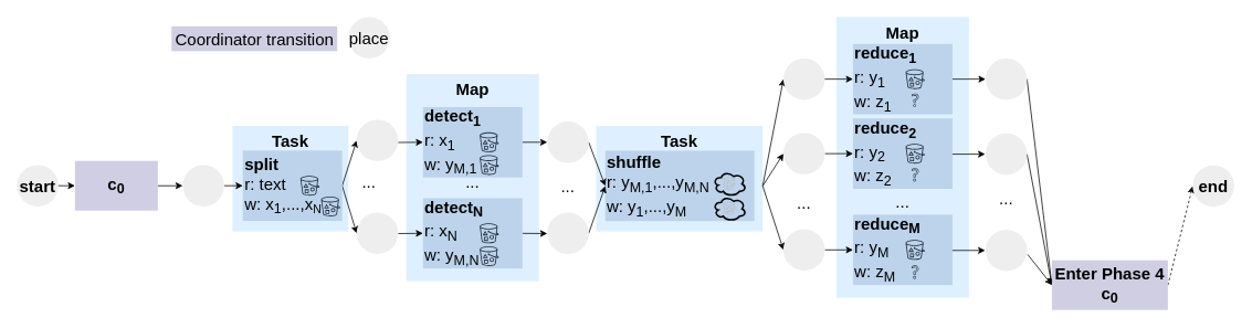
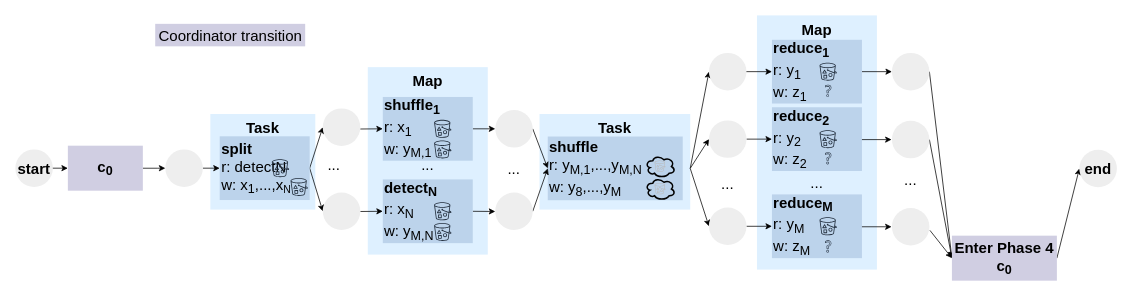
  <mxCell id="0" />
  <mxCell id="1" parent="0" />
  <mxCell id="2" value="&lt;b&gt;Task&lt;/b&gt;" style="rounded=0;whiteSpace=wrap;html=1;fontSize=20;align=center;verticalAlign=top;fillColor=#DEF0FF;strokeColor=none;" parent="1" vertex="1"><mxGeometry x="719" y="151.49" width="201" height="127.51" as="geometry" /></mxCell>
  <mxCell id="3" value="&lt;b&gt;Task&lt;/b&gt;" style="rounded=0;whiteSpace=wrap;html=1;fontSize=20;align=center;verticalAlign=top;fillColor=#DEF0FF;strokeColor=none;" parent="1" vertex="1"><mxGeometry x="280" y="151.49" width="140" height="127.51" as="geometry" /></mxCell>
  <mxCell id="4" value="&lt;b&gt;Map&lt;/b&gt;" style="rounded=0;whiteSpace=wrap;html=1;fontSize=20;align=center;verticalAlign=top;fillColor=#DEF0FF;strokeColor=none;" parent="1" vertex="1"><mxGeometry x="490" y="89" width="160" height="250" as="geometry" /></mxCell>
  <mxCell id="5" style="edgeStyle=orthogonalEdgeStyle;rounded=0;orthogonalLoop=1;jettySize=auto;html=1;entryX=0;entryY=0.5;entryDx=0;entryDy=0;fontSize=20;" parent="1" target="7" edge="1"><mxGeometry relative="1" as="geometry"><mxPoint x="60" y="223.75" as="sourcePoint" /></mxGeometry></mxCell>
  <mxCell id="6" style="edgeStyle=orthogonalEdgeStyle;rounded=0;orthogonalLoop=1;jettySize=auto;html=1;entryX=0;entryY=0.5;entryDx=0;entryDy=0;fontSize=20;" parent="1" source="7" edge="1"><mxGeometry relative="1" as="geometry"><mxPoint x="220" y="223.75" as="targetPoint" /></mxGeometry></mxCell>
  <mxCell id="7" value="c&lt;sub&gt;0&lt;/sub&gt;" style="rounded=0;whiteSpace=wrap;html=1;fontSize=20;fillColor=#d0cee2;strokeColor=none;fontStyle=1" parent="1" vertex="1"><mxGeometry x="90" y="193.75" width="100" height="60" as="geometry" /></mxCell>
  <mxCell id="8" style="edgeStyle=orthogonalEdgeStyle;rounded=0;orthogonalLoop=1;jettySize=auto;html=1;entryX=0;entryY=0.5;entryDx=0;entryDy=0;fontSize=20;" parent="1" edge="1"><mxGeometry relative="1" as="geometry"><mxPoint x="292.5" y="223.75" as="targetPoint" /><mxPoint x="270" y="223.75" as="sourcePoint" /></mxGeometry></mxCell>
  <mxCell id="9" style="edgeStyle=none;rounded=0;orthogonalLoop=1;jettySize=auto;html=1;exitX=1;exitY=0.5;exitDx=0;exitDy=0;entryX=0;entryY=0.5;entryDx=0;entryDy=0;fontSize=20;" parent="1" source="11" target="59" edge="1"><mxGeometry relative="1" as="geometry"><mxPoint x="410" y="171.5" as="targetPoint" /></mxGeometry></mxCell>
  <mxCell id="10" style="edgeStyle=none;rounded=0;orthogonalLoop=1;jettySize=auto;html=1;exitX=1;exitY=0.5;exitDx=0;exitDy=0;entryX=0;entryY=0.5;entryDx=0;entryDy=0;fontSize=20;" parent="1" source="11" target="62" edge="1"><mxGeometry relative="1" as="geometry"><mxPoint x="410" y="281.5" as="targetPoint" /></mxGeometry></mxCell>
- <mxCell id="11" value="&lt;b&gt;split&lt;br&gt;&lt;/b&gt;r: text&lt;br&gt;w: x&lt;sub&gt;1&lt;/sub&gt;,...,x&lt;span style=&quot;font-size: 16.667px&quot;&gt;&lt;sub&gt;N&lt;/sub&gt;&lt;/span&gt;" style="rounded=0;whiteSpace=wrap;html=1;fontSize=20;align=left;fillColor=#BCD3EB;strokeColor=none;" parent="1" vertex="1"><mxGeometry x="292.5" y="181.25" width="120" height="85" as="geometry" /></mxCell>
+ <mxCell id="11" value="&lt;b&gt;split&lt;br&gt;&lt;/b&gt;r: detectN&lt;br&gt;w: x&lt;sub&gt;1&lt;/sub&gt;,...,x&lt;span style=&quot;font-size: 16.667px&quot;&gt;&lt;sub&gt;N&lt;/sub&gt;&lt;/span&gt;" style="rounded=0;whiteSpace=wrap;html=1;fontSize=20;align=left;fillColor=#BCD3EB;strokeColor=none;" parent="1" vertex="1"><mxGeometry x="292.5" y="181.25" width="120" height="85" as="geometry" /></mxCell>
  <mxCell id="12" value="" style="sketch=0;outlineConnect=0;fontColor=#232F3E;gradientColor=none;strokeColor=#232F3E;fillColor=none;dashed=0;verticalLabelPosition=bottom;verticalAlign=top;align=center;html=1;fontSize=12;fontStyle=0;aspect=fixed;shape=mxgraph.aws4.resourceIcon;resIcon=mxgraph.aws4.bucket_with_objects;" parent="1" vertex="1"><mxGeometry x="358.54" y="208.75" width="30" height="30" as="geometry" /></mxCell>
  <mxCell id="13" value="" style="sketch=0;outlineConnect=0;fontColor=#232F3E;gradientColor=none;strokeColor=#232F3E;fillColor=none;dashed=0;verticalLabelPosition=bottom;verticalAlign=top;align=center;html=1;fontSize=12;fontStyle=0;aspect=fixed;shape=mxgraph.aws4.resourceIcon;resIcon=mxgraph.aws4.bucket_with_objects;" parent="1" vertex="1"><mxGeometry x="383.5" y="233.75" width="30" height="30" as="geometry" /></mxCell>
  <mxCell id="14" value="..." style="text;html=1;strokeColor=none;fillColor=none;align=center;verticalAlign=middle;whiteSpace=wrap;rounded=0;fontSize=20;" parent="1" vertex="1"><mxGeometry x="415" y="204" width="60" height="30" as="geometry" /></mxCell>
  <mxCell id="15" style="edgeStyle=orthogonalEdgeStyle;rounded=0;orthogonalLoop=1;jettySize=auto;html=1;exitX=1;exitY=0.5;exitDx=0;exitDy=0;entryX=0;entryY=0.5;entryDx=0;entryDy=0;" parent="1" source="16" target="64" edge="1"><mxGeometry relative="1" as="geometry" /></mxCell>
- <mxCell id="16" value="&lt;b&gt;detect&lt;sub&gt;1&lt;/sub&gt;&lt;br&gt;&lt;/b&gt;r: x&lt;sub&gt;1&lt;/sub&gt;&lt;br&gt;w: y&lt;sub&gt;M,1&lt;/sub&gt;" style="rounded=0;whiteSpace=wrap;html=1;fontSize=20;align=left;fillColor=#BCD3EB;strokeColor=none;" parent="1" vertex="1"><mxGeometry x="510" y="128.75" width="120" height="85" as="geometry" /></mxCell>
+ <mxCell id="16" value="&lt;b&gt;shuffle&lt;sub&gt;1&lt;/sub&gt;&lt;br&gt;&lt;/b&gt;r: x&lt;sub&gt;1&lt;/sub&gt;&lt;br&gt;w: y&lt;sub&gt;M,1&lt;/sub&gt;" style="rounded=0;whiteSpace=wrap;html=1;fontSize=20;align=left;fillColor=#BCD3EB;strokeColor=none;" parent="1" vertex="1"><mxGeometry x="510" y="128.75" width="120" height="85" as="geometry" /></mxCell>
  <mxCell id="17" value="" style="sketch=0;outlineConnect=0;fontColor=#232F3E;gradientColor=none;strokeColor=#232F3E;fillColor=none;dashed=0;verticalLabelPosition=bottom;verticalAlign=top;align=center;html=1;fontSize=12;fontStyle=0;aspect=fixed;shape=mxgraph.aws4.resourceIcon;resIcon=mxgraph.aws4.bucket_with_objects;" parent="1" vertex="1"><mxGeometry x="575" y="156.25" width="30" height="30" as="geometry" /></mxCell>
  <mxCell id="18" style="edgeStyle=none;rounded=0;orthogonalLoop=1;jettySize=auto;html=1;exitX=1;exitY=0.5;exitDx=0;exitDy=0;entryX=0;entryY=0.5;entryDx=0;entryDy=0;fontSize=20;" parent="1" edge="1"><mxGeometry relative="1" as="geometry"><mxPoint x="480" y="171.5" as="sourcePoint" /><mxPoint x="510" y="171.25" as="targetPoint" /></mxGeometry></mxCell>
  <mxCell id="19" style="edgeStyle=none;rounded=0;orthogonalLoop=1;jettySize=auto;html=1;exitX=1;exitY=0.5;exitDx=0;exitDy=0;entryX=0;entryY=0.5;entryDx=0;entryDy=0;fontSize=20;" parent="1" edge="1"><mxGeometry relative="1" as="geometry"><mxPoint x="630" y="281.25" as="sourcePoint" /><mxPoint x="660" y="281.5" as="targetPoint" /></mxGeometry></mxCell>
  <mxCell id="20" style="edgeStyle=none;rounded=0;orthogonalLoop=1;jettySize=auto;html=1;exitX=1;exitY=0.5;exitDx=0;exitDy=0;entryX=0;entryY=0.5;entryDx=0;entryDy=0;fontSize=20;" parent="1" target="21" edge="1"><mxGeometry relative="1" as="geometry"><mxPoint x="480" y="281.5" as="sourcePoint" /></mxGeometry></mxCell>
  <mxCell id="21" value="&lt;b&gt;detect&lt;sub&gt;N&lt;/sub&gt;&lt;br&gt;&lt;/b&gt;r: x&lt;sub&gt;N&lt;/sub&gt;&lt;br&gt;w: y&lt;sub&gt;M,N&lt;/sub&gt;" style="rounded=0;whiteSpace=wrap;html=1;fontSize=20;align=left;fillColor=#BCD3EB;strokeColor=none;" parent="1" vertex="1"><mxGeometry x="510" y="238.75" width="120" height="85" as="geometry" /></mxCell>
  <mxCell id="22" value="" style="sketch=0;outlineConnect=0;fontColor=#232F3E;gradientColor=none;strokeColor=#232F3E;fillColor=none;dashed=0;verticalLabelPosition=bottom;verticalAlign=top;align=center;html=1;fontSize=12;fontStyle=0;aspect=fixed;shape=mxgraph.aws4.resourceIcon;resIcon=mxgraph.aws4.bucket_with_objects;" parent="1" vertex="1"><mxGeometry x="575" y="266.25" width="30" height="30" as="geometry" /></mxCell>
- <mxCell id="23" value="&lt;b&gt;shuffle&lt;br&gt;&lt;/b&gt;r: y&lt;sub&gt;M,1&lt;/sub&gt;,...,y&lt;sub&gt;M,N&lt;/sub&gt;&lt;br&gt;w: y&lt;sub&gt;1&lt;/sub&gt;,...,y&lt;sub&gt;M&lt;/sub&gt;" style="rounded=0;whiteSpace=wrap;html=1;fontSize=20;align=left;fillColor=#BCD3EB;strokeColor=none;" parent="1" vertex="1"><mxGeometry x="730" y="181.5" width="180" height="85" as="geometry" /></mxCell>
+ <mxCell id="23" value="&lt;b&gt;shuffle&lt;br&gt;&lt;/b&gt;r: y&lt;sub&gt;M,1&lt;/sub&gt;,...,y&lt;sub&gt;M,N&lt;/sub&gt;&lt;br&gt;w: y&lt;sub&gt;8&lt;/sub&gt;,...,y&lt;sub&gt;M&lt;/sub&gt;" style="rounded=0;whiteSpace=wrap;html=1;fontSize=20;align=left;fillColor=#BCD3EB;strokeColor=none;" parent="1" vertex="1"><mxGeometry x="730" y="181.5" width="180" height="85" as="geometry" /></mxCell>
  <mxCell id="24" value="" style="sketch=0;outlineConnect=0;fontColor=#232F3E;gradientColor=none;strokeColor=#232F3E;fillColor=none;dashed=0;verticalLabelPosition=bottom;verticalAlign=top;align=center;html=1;fontSize=12;fontStyle=0;aspect=fixed;shape=mxgraph.aws4.resourceIcon;resIcon=mxgraph.aws4.bucket_with_objects;" parent="1" vertex="1"><mxGeometry x="575" y="183.75" width="30" height="30" as="geometry" /></mxCell>
  <mxCell id="25" value="" style="sketch=0;outlineConnect=0;fontColor=#232F3E;gradientColor=none;strokeColor=#232F3E;fillColor=none;dashed=0;verticalLabelPosition=bottom;verticalAlign=top;align=center;html=1;fontSize=12;fontStyle=0;aspect=fixed;shape=mxgraph.aws4.resourceIcon;resIcon=mxgraph.aws4.bucket_with_objects;" parent="1" vertex="1"><mxGeometry x="575" y="293.75" width="30" height="30" as="geometry" /></mxCell>
  <mxCell id="26" style="edgeStyle=none;rounded=0;orthogonalLoop=1;jettySize=auto;html=1;exitX=1;exitY=0.5;exitDx=0;exitDy=0;entryX=0;entryY=0.5;entryDx=0;entryDy=0;fontSize=20;" parent="1" target="68" edge="1"><mxGeometry relative="1" as="geometry"><mxPoint x="920" y="224" as="sourcePoint" /><mxPoint x="941" y="93.75" as="targetPoint" /></mxGeometry></mxCell>
  <mxCell id="27" style="edgeStyle=none;rounded=0;orthogonalLoop=1;jettySize=auto;html=1;entryX=0;entryY=0.5;entryDx=0;entryDy=0;fontSize=20;exitX=1;exitY=0.5;exitDx=0;exitDy=0;" parent="1" target="69" edge="1"><mxGeometry relative="1" as="geometry"><mxPoint x="920" y="224" as="sourcePoint" /><mxPoint x="941" y="183.75" as="targetPoint" /></mxGeometry></mxCell>
  <mxCell id="28" style="edgeStyle=none;rounded=0;orthogonalLoop=1;jettySize=auto;html=1;exitX=1;exitY=0.5;exitDx=0;exitDy=0;entryX=0;entryY=0.5;entryDx=0;entryDy=0;fontSize=20;" parent="1" target="70" edge="1"><mxGeometry relative="1" as="geometry"><mxPoint x="920" y="224" as="sourcePoint" /><mxPoint x="941" y="336.25" as="targetPoint" /></mxGeometry></mxCell>
  <mxCell id="29" value="..." style="text;html=1;strokeColor=none;fillColor=none;align=center;verticalAlign=middle;whiteSpace=wrap;rounded=0;fontSize=20;" parent="1" vertex="1"><mxGeometry x="940" y="229" width="60" height="30" as="geometry" /></mxCell>
  <mxCell id="30" value="&lt;b&gt;Map&lt;/b&gt;" style="rounded=0;whiteSpace=wrap;html=1;fontSize=20;align=center;verticalAlign=top;strokeColor=none;fillColor=#DEF0FF;" parent="1" vertex="1"><mxGeometry x="1009" y="20" width="160" height="339" as="geometry" /></mxCell>
  <mxCell id="31" style="edgeStyle=none;rounded=0;orthogonalLoop=1;jettySize=auto;html=1;entryX=0;entryY=0.5;entryDx=0;entryDy=0;fontSize=20;" parent="1" target="33" edge="1"><mxGeometry relative="1" as="geometry"><mxPoint x="989" y="95" as="sourcePoint" /></mxGeometry></mxCell>
  <mxCell id="32" style="edgeStyle=none;rounded=0;orthogonalLoop=1;jettySize=auto;html=1;exitX=1;exitY=0.5;exitDx=0;exitDy=0;entryX=0;entryY=0.5;entryDx=0;entryDy=0;" parent="1" source="33" target="71" edge="1"><mxGeometry relative="1" as="geometry" /></mxCell>
  <mxCell id="33" value="&lt;b&gt;reduce&lt;sub&gt;1&lt;/sub&gt;&lt;br&gt;&lt;/b&gt;r: y&lt;sub&gt;1&lt;/sub&gt;&lt;br&gt;w: z&lt;sub&gt;1&lt;/sub&gt;" style="rounded=0;whiteSpace=wrap;html=1;fontSize=20;align=left;fillColor=#BCD3EB;strokeColor=none;" parent="1" vertex="1"><mxGeometry x="1029" y="52.5" width="120" height="85" as="geometry" /></mxCell>
  <mxCell id="34" value="" style="sketch=0;outlineConnect=0;fontColor=#232F3E;gradientColor=none;strokeColor=#232F3E;fillColor=none;dashed=0;verticalLabelPosition=bottom;verticalAlign=top;align=center;html=1;fontSize=12;fontStyle=0;aspect=fixed;shape=mxgraph.aws4.resourceIcon;resIcon=mxgraph.aws4.bucket_with_objects;" parent="1" vertex="1"><mxGeometry x="1089" y="80" width="30" height="30" as="geometry" /></mxCell>
  <mxCell id="35" style="edgeStyle=none;rounded=0;orthogonalLoop=1;jettySize=auto;html=1;entryX=0;entryY=0.5;entryDx=0;entryDy=0;fontSize=20;" parent="1" source="69" target="37" edge="1"><mxGeometry relative="1" as="geometry"><mxPoint x="999" y="185" as="sourcePoint" /></mxGeometry></mxCell>
  <mxCell id="36" style="edgeStyle=none;rounded=0;orthogonalLoop=1;jettySize=auto;html=1;exitX=1;exitY=0.5;exitDx=0;exitDy=0;entryX=0;entryY=0.5;entryDx=0;entryDy=0;" parent="1" edge="1"><mxGeometry relative="1" as="geometry"><mxPoint x="1139" y="185.63" as="sourcePoint" /><mxPoint x="1188.5" y="185.63" as="targetPoint" /></mxGeometry></mxCell>
  <mxCell id="37" value="&lt;b&gt;reduce&lt;sub&gt;2&lt;/sub&gt;&lt;br&gt;&lt;/b&gt;r: y&lt;sub&gt;2&lt;/sub&gt;&lt;br&gt;w: z&lt;sub&gt;2&lt;/sub&gt;" style="rounded=0;whiteSpace=wrap;html=1;fontSize=20;align=left;fillColor=#BCD3EB;strokeColor=none;" parent="1" vertex="1"><mxGeometry x="1029" y="142.5" width="120" height="85" as="geometry" /></mxCell>
  <mxCell id="38" value="" style="sketch=0;outlineConnect=0;fontColor=#232F3E;gradientColor=none;strokeColor=#232F3E;fillColor=none;dashed=0;verticalLabelPosition=bottom;verticalAlign=top;align=center;html=1;fontSize=12;fontStyle=0;aspect=fixed;shape=mxgraph.aws4.resourceIcon;resIcon=mxgraph.aws4.bucket_with_objects;" parent="1" vertex="1"><mxGeometry x="1089" y="170" width="30" height="30" as="geometry" /></mxCell>
  <mxCell id="39" style="edgeStyle=none;rounded=0;orthogonalLoop=1;jettySize=auto;html=1;entryX=0;entryY=0.5;entryDx=0;entryDy=0;fontSize=20;" parent="1" source="70" target="41" edge="1"><mxGeometry relative="1" as="geometry"><mxPoint x="999" y="301" as="sourcePoint" /></mxGeometry></mxCell>
  <mxCell id="40" style="edgeStyle=none;rounded=0;orthogonalLoop=1;jettySize=auto;html=1;exitX=1;exitY=0.5;exitDx=0;exitDy=0;entryX=0;entryY=0.5;entryDx=0;entryDy=0;" parent="1" edge="1"><mxGeometry relative="1" as="geometry"><mxPoint x="1139" y="301.88" as="sourcePoint" /><mxPoint x="1188.5" y="301.88" as="targetPoint" /></mxGeometry></mxCell>
  <mxCell id="41" value="&lt;b&gt;reduce&lt;sub&gt;M&lt;/sub&gt;&lt;br&gt;&lt;/b&gt;r: y&lt;sub&gt;M&lt;/sub&gt;&lt;br&gt;w: z&lt;sub&gt;M&lt;/sub&gt;" style="rounded=0;whiteSpace=wrap;html=1;fontSize=20;align=left;fillColor=#BCD3EB;strokeColor=none;" parent="1" vertex="1"><mxGeometry x="1029" y="258.75" width="120" height="85" as="geometry" /></mxCell>
  <mxCell id="42" value="" style="sketch=0;outlineConnect=0;fontColor=#232F3E;gradientColor=none;strokeColor=#232F3E;fillColor=none;dashed=0;verticalLabelPosition=bottom;verticalAlign=top;align=center;html=1;fontSize=12;fontStyle=0;aspect=fixed;shape=mxgraph.aws4.resourceIcon;resIcon=mxgraph.aws4.bucket_with_objects;" parent="1" vertex="1"><mxGeometry x="1089" y="286.25" width="30" height="30" as="geometry" /></mxCell>
  <mxCell id="43" value="..." style="text;html=1;strokeColor=none;fillColor=none;align=center;verticalAlign=middle;whiteSpace=wrap;rounded=0;fontSize=20;" parent="1" vertex="1"><mxGeometry x="540" y="203.75" width="60" height="30" as="geometry" /></mxCell>
  <mxCell id="44" value="..." style="text;html=1;strokeColor=none;fillColor=none;align=center;verticalAlign=middle;whiteSpace=wrap;rounded=0;fontSize=20;" parent="1" vertex="1"><mxGeometry x="1059" y="227.5" width="60" height="30" as="geometry" /></mxCell>
  <mxCell id="45" value="" style="sketch=0;outlineConnect=0;fontColor=#232F3E;gradientColor=none;fillColor=#232F3E;strokeColor=none;dashed=0;verticalLabelPosition=bottom;verticalAlign=top;align=center;html=1;fontSize=12;fontStyle=0;aspect=fixed;pointerEvents=1;shape=mxgraph.aws4.question;" parent="1" vertex="1"><mxGeometry x="1099.73" y="112.5" width="8.54" height="16.25" as="geometry" /></mxCell>
  <mxCell id="46" value="" style="sketch=0;outlineConnect=0;fontColor=#232F3E;gradientColor=none;fillColor=#232F3E;strokeColor=none;dashed=0;verticalLabelPosition=bottom;verticalAlign=top;align=center;html=1;fontSize=12;fontStyle=0;aspect=fixed;pointerEvents=1;shape=mxgraph.aws4.question;" parent="1" vertex="1"><mxGeometry x="1099.73" y="202.5" width="8.54" height="16.25" as="geometry" /></mxCell>
  <mxCell id="47" value="" style="sketch=0;outlineConnect=0;fontColor=#232F3E;gradientColor=none;fillColor=#232F3E;strokeColor=none;dashed=0;verticalLabelPosition=bottom;verticalAlign=top;align=center;html=1;fontSize=12;fontStyle=0;aspect=fixed;pointerEvents=1;shape=mxgraph.aws4.question;" parent="1" vertex="1"><mxGeometry x="1099.73" y="320" width="8.54" height="16.25" as="geometry" /></mxCell>
  <mxCell id="48" value="" style="group" parent="1" vertex="1" connectable="0"><mxGeometry x="860" y="206.5" width="40" height="30" as="geometry" /></mxCell>
  <mxCell id="49" value="" style="ellipse;shape=cloud;whiteSpace=wrap;html=1;strokeWidth=2;fillColor=none;" parent="48" vertex="1"><mxGeometry width="40" height="30" as="geometry" /></mxCell>
  <mxCell id="50" value="" style="sketch=0;outlineConnect=0;fontColor=#232F3E;gradientColor=none;fillColor=#BABABA;strokeColor=none;dashed=0;verticalLabelPosition=bottom;verticalAlign=top;align=center;html=1;fontSize=12;fontStyle=0;aspect=fixed;pointerEvents=1;shape=mxgraph.aws4.bucket_with_objects;" parent="48" vertex="1"><mxGeometry x="12.472" y="6.923" width="14.616" height="15.2" as="geometry" /></mxCell>
  <mxCell id="51" value="" style="group" parent="1" vertex="1" connectable="0"><mxGeometry x="860" y="236.5" width="40" height="30" as="geometry" /></mxCell>
  <mxCell id="52" value="" style="ellipse;shape=cloud;whiteSpace=wrap;html=1;strokeWidth=2;fillColor=none;" parent="51" vertex="1"><mxGeometry width="40" height="30" as="geometry" /></mxCell>
  <mxCell id="53" value="" style="sketch=0;outlineConnect=0;fontColor=#232F3E;gradientColor=none;fillColor=#BABABA;strokeColor=none;dashed=0;verticalLabelPosition=bottom;verticalAlign=top;align=center;html=1;fontSize=12;fontStyle=0;aspect=fixed;pointerEvents=1;shape=mxgraph.aws4.bucket_with_objects;" parent="51" vertex="1"><mxGeometry x="12.472" y="6.923" width="14.616" height="15.2" as="geometry" /></mxCell>
  <mxCell id="54" style="edgeStyle=none;rounded=0;orthogonalLoop=1;jettySize=auto;html=1;exitX=1;exitY=0.5;exitDx=0;exitDy=0;entryX=0;entryY=0.5;entryDx=0;entryDy=0;" parent="1" source="71" target="58" edge="1"><mxGeometry relative="1" as="geometry"><mxPoint x="1258.5" y="94.38" as="sourcePoint" /></mxGeometry></mxCell>
  <mxCell id="55" style="edgeStyle=none;rounded=0;orthogonalLoop=1;jettySize=auto;html=1;exitX=1;exitY=0.5;exitDx=0;exitDy=0;entryX=0;entryY=0.5;entryDx=0;entryDy=0;" parent="1" source="73" target="58" edge="1"><mxGeometry relative="1" as="geometry"><mxPoint x="1351.5" y="229.63" as="targetPoint" /><mxPoint x="1258.5" y="185.63" as="sourcePoint" /></mxGeometry></mxCell>
  <mxCell id="56" style="edgeStyle=none;rounded=0;orthogonalLoop=1;jettySize=auto;html=1;exitX=1.013;exitY=0.595;exitDx=0;exitDy=0;entryX=0;entryY=0.5;entryDx=0;entryDy=0;exitPerimeter=0;" parent="1" source="74" target="58" edge="1"><mxGeometry relative="1" as="geometry"><mxPoint x="1258.5" y="301.88" as="sourcePoint" /></mxGeometry></mxCell>
- <mxCell id="57" style="edgeStyle=none;rounded=0;orthogonalLoop=1;jettySize=auto;html=1;exitX=1;exitY=0.5;exitDx=0;exitDy=0;entryX=0;entryY=0.5;entryDx=0;entryDy=0;dashed=1;" parent="1" source="58" target="72" edge="1"><mxGeometry relative="1" as="geometry"><mxPoint x="1449" y="223.75" as="targetPoint" /></mxGeometry></mxCell>
+ <mxCell id="57" style="edgeStyle=none;rounded=0;orthogonalLoop=1;jettySize=auto;html=1;exitX=1;exitY=0.5;exitDx=0;exitDy=0;entryX=0;entryY=0.5;entryDx=0;entryDy=0;" parent="1" source="58" target="72" edge="1"><mxGeometry relative="1" as="geometry"><mxPoint x="1449" y="223.75" as="targetPoint" /></mxGeometry></mxCell>
  <mxCell id="58" value="Enter Phase 4 c&lt;sub&gt;0&lt;/sub&gt;" style="rounded=0;whiteSpace=wrap;html=1;fontSize=20;fillColor=#d0cee2;strokeColor=none;fontStyle=1" parent="1" vertex="1"><mxGeometry x="1269" y="313.75" width="140" height="60" as="geometry" /></mxCell>
  <mxCell id="59" value="" style="ellipse;whiteSpace=wrap;html=1;aspect=fixed;fontSize=20;fontStyle=1;fillColor=#eeeeee;strokeColor=none;" parent="1" vertex="1"><mxGeometry x="430" y="144" width="50" height="50" as="geometry" /></mxCell>
  <mxCell id="60" value="start" style="ellipse;whiteSpace=wrap;html=1;aspect=fixed;fontSize=20;fontStyle=1;fillColor=#eeeeee;strokeColor=none;" parent="1" vertex="1"><mxGeometry x="20" y="198.75" width="50" height="50" as="geometry" /></mxCell>
  <mxCell id="61" value="" style="ellipse;whiteSpace=wrap;html=1;aspect=fixed;fontSize=20;fontStyle=1;fillColor=#eeeeee;strokeColor=none;" parent="1" vertex="1"><mxGeometry x="220" y="198.75" width="50" height="50" as="geometry" /></mxCell>
  <mxCell id="62" value="" style="ellipse;whiteSpace=wrap;html=1;aspect=fixed;fontSize=20;fontStyle=1;fillColor=#eeeeee;strokeColor=none;" parent="1" vertex="1"><mxGeometry x="430" y="256.25" width="50" height="50" as="geometry" /></mxCell>
  <mxCell id="63" style="rounded=0;orthogonalLoop=1;jettySize=auto;html=1;exitX=1;exitY=0.5;exitDx=0;exitDy=0;entryX=0;entryY=0.5;entryDx=0;entryDy=0;" parent="1" source="64" target="23" edge="1"><mxGeometry relative="1" as="geometry" /></mxCell>
  <mxCell id="64" value="" style="ellipse;whiteSpace=wrap;html=1;aspect=fixed;fontSize=20;fontStyle=1;fillColor=#eeeeee;strokeColor=none;" parent="1" vertex="1"><mxGeometry x="660" y="146.25" width="50" height="50" as="geometry" /></mxCell>
  <mxCell id="65" style="edgeStyle=none;rounded=0;orthogonalLoop=1;jettySize=auto;html=1;exitX=1;exitY=0.5;exitDx=0;exitDy=0;entryX=0;entryY=0.5;entryDx=0;entryDy=0;" parent="1" source="66" target="23" edge="1"><mxGeometry relative="1" as="geometry" /></mxCell>
  <mxCell id="66" value="" style="ellipse;whiteSpace=wrap;html=1;aspect=fixed;fontSize=20;fontStyle=1;fillColor=#eeeeee;strokeColor=none;" parent="1" vertex="1"><mxGeometry x="660" y="256.25" width="50" height="50" as="geometry" /></mxCell>
  <mxCell id="67" value="..." style="text;html=1;strokeColor=none;fillColor=none;align=center;verticalAlign=middle;whiteSpace=wrap;rounded=0;fontSize=20;" parent="1" vertex="1"><mxGeometry x="655" y="208.75" width="60" height="30" as="geometry" /></mxCell>
  <mxCell id="68" value="" style="ellipse;whiteSpace=wrap;html=1;aspect=fixed;fontSize=20;fontStyle=1;fillColor=#eeeeee;strokeColor=none;" parent="1" vertex="1"><mxGeometry x="945" y="70" width="50" height="50" as="geometry" /></mxCell>
  <mxCell id="69" value="" style="ellipse;whiteSpace=wrap;html=1;aspect=fixed;fontSize=20;fontStyle=1;fillColor=#eeeeee;strokeColor=none;" parent="1" vertex="1"><mxGeometry x="945" y="160" width="50" height="50" as="geometry" /></mxCell>
  <mxCell id="70" value="" style="ellipse;whiteSpace=wrap;html=1;aspect=fixed;fontSize=20;fontStyle=1;fillColor=#eeeeee;strokeColor=none;" parent="1" vertex="1"><mxGeometry x="945" y="276.25" width="50" height="50" as="geometry" /></mxCell>
  <mxCell id="71" value="" style="ellipse;whiteSpace=wrap;html=1;aspect=fixed;fontSize=20;fontStyle=1;fillColor=#eeeeee;strokeColor=none;" parent="1" vertex="1"><mxGeometry x="1189" y="70" width="50" height="50" as="geometry" /></mxCell>
  <mxCell id="72" value="end" style="ellipse;whiteSpace=wrap;html=1;aspect=fixed;fontSize=20;fontStyle=1;fillColor=#eeeeee;strokeColor=none;" parent="1" vertex="1"><mxGeometry x="1439" y="199.12" width="50" height="50" as="geometry" /></mxCell>
  <mxCell id="73" value="" style="ellipse;whiteSpace=wrap;html=1;aspect=fixed;fontSize=20;fontStyle=1;fillColor=#eeeeee;strokeColor=none;" parent="1" vertex="1"><mxGeometry x="1189" y="160.63" width="50" height="50" as="geometry" /></mxCell>
  <mxCell id="74" value="" style="ellipse;whiteSpace=wrap;html=1;aspect=fixed;fontSize=20;fontStyle=1;fillColor=#eeeeee;strokeColor=none;" parent="1" vertex="1"><mxGeometry x="1189" y="276.88" width="50" height="50" as="geometry" /></mxCell>
  <mxCell id="75" value="..." style="text;html=1;strokeColor=none;fillColor=none;align=center;verticalAlign=middle;whiteSpace=wrap;rounded=0;fontSize=20;" parent="1" vertex="1"><mxGeometry x="1184" y="223.75" width="60" height="30" as="geometry" /></mxCell>
  <mxCell id="76" value="&lt;span style=&quot;font-weight: normal&quot;&gt;Coordinator transition&lt;/span&gt;" style="rounded=0;whiteSpace=wrap;html=1;fontSize=20;fillColor=#d0cee2;strokeColor=none;fontStyle=1" parent="1" vertex="1"><mxGeometry x="206.5" y="31.25" width="200" height="30" as="geometry" /></mxCell>
- <mxCell id="77" value="&lt;span style=&quot;font-weight: normal&quot;&gt;place&lt;/span&gt;" style="ellipse;whiteSpace=wrap;html=1;aspect=fixed;fontSize=20;fontStyle=1;fillColor=#eeeeee;strokeColor=none;" parent="1" vertex="1"><mxGeometry x="420" y="20" width="50" height="50" as="geometry" /></mxCell>
